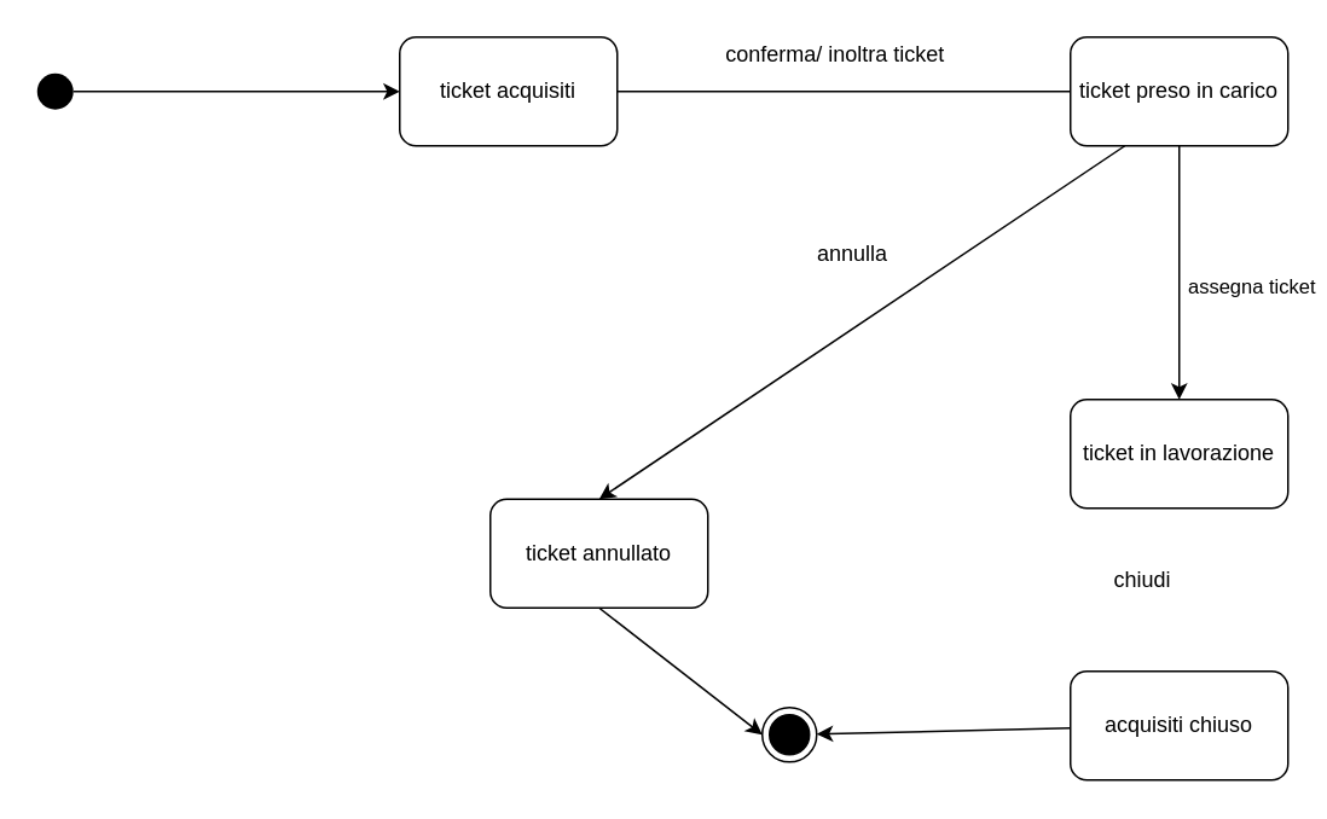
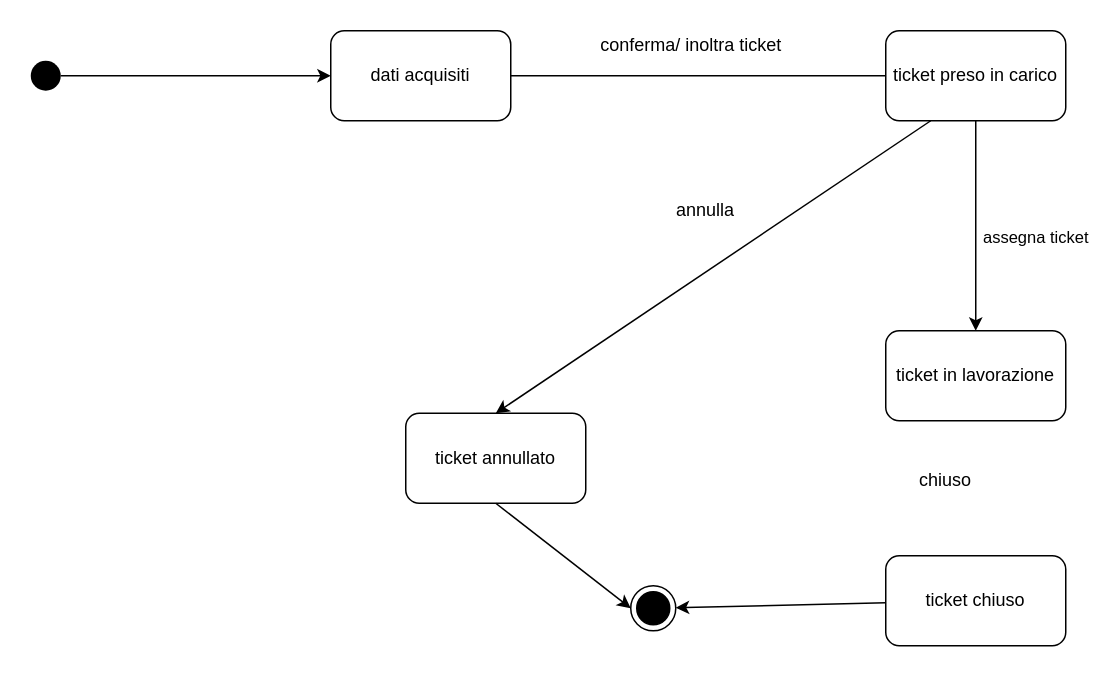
  <mxCell id="0" />
  <mxCell id="1" parent="0" />
  <mxCell id="2" value="ticket preso in carico" style="rounded=1;whiteSpace=wrap;html=1;" parent="1" vertex="1"><mxGeometry x="590" y="20" width="120" height="60" as="geometry" /></mxCell>
  <mxCell id="3" value="" style="endArrow=none;html=1;entryX=0;entryY=0.5;entryDx=0;entryDy=0;exitX=1;exitY=0.5;exitDx=0;exitDy=0;" parent="1" source="9" target="2" edge="1"><mxGeometry width="50" height="50" relative="1" as="geometry"><mxPoint x="50" y="-10" as="sourcePoint" /><mxPoint x="580" y="270" as="targetPoint" /></mxGeometry></mxCell>
  <mxCell id="4" value="conferma/ inoltra ticket" style="text;html=1;align=center;verticalAlign=middle;resizable=0;points=[];autosize=1;" parent="1" vertex="1"><mxGeometry x="390" y="20" width="140" height="20" as="geometry" /></mxCell>
  <mxCell id="5" value="assegna ticket" style="endArrow=classic;html=1;exitX=0.5;exitY=1;exitDx=0;exitDy=0;" parent="1" source="2" target="6" edge="1"><mxGeometry x="0.111" y="40" width="50" height="50" relative="1" as="geometry"><mxPoint x="570" y="310" as="sourcePoint" /><mxPoint x="420" y="120" as="targetPoint" /><mxPoint as="offset" /></mxGeometry></mxCell>
  <mxCell id="6" value="ticket in lavorazione" style="rounded=1;whiteSpace=wrap;html=1;" parent="1" vertex="1"><mxGeometry x="590" y="220" width="120" height="60" as="geometry" /></mxCell>
  <mxCell id="7" value="" style="edgeStyle=orthogonalEdgeStyle;rounded=0;orthogonalLoop=1;jettySize=auto;html=1;" parent="1" source="8" target="9" edge="1"><mxGeometry relative="1" as="geometry" /></mxCell>
  <mxCell id="8" value="" style="ellipse;fillColor=#000000;strokeColor=none;" parent="1" vertex="1"><mxGeometry x="20" y="40" width="20" height="20" as="geometry" /></mxCell>
- <mxCell id="9" value="ticket acquisiti" style="rounded=1;whiteSpace=wrap;html=1;" parent="1" vertex="1"><mxGeometry x="220" y="20" width="120" height="60" as="geometry" /></mxCell>
- <mxCell id="10" value="chiudi" style="text;html=1;strokeColor=none;fillColor=none;align=center;verticalAlign=middle;whiteSpace=wrap;rounded=0;" vertex="1" parent="1"><mxGeometry x="610" y="310" width="40" height="20" as="geometry" /></mxCell>
- <mxCell id="11" value="acquisiti chiuso" style="rounded=1;whiteSpace=wrap;html=1;" vertex="1" parent="1"><mxGeometry x="590" y="370" width="120" height="60" as="geometry" /></mxCell>
+ <mxCell id="9" value="dati acquisiti" style="rounded=1;whiteSpace=wrap;html=1;" parent="1" vertex="1"><mxGeometry x="220" y="20" width="120" height="60" as="geometry" /></mxCell>
+ <mxCell id="10" value="chiuso" style="text;html=1;strokeColor=none;fillColor=none;align=center;verticalAlign=middle;whiteSpace=wrap;rounded=0;" vertex="1" parent="1"><mxGeometry x="610" y="310" width="40" height="20" as="geometry" /></mxCell>
+ <mxCell id="11" value="ticket chiuso" style="rounded=1;whiteSpace=wrap;html=1;" vertex="1" parent="1"><mxGeometry x="590" y="370" width="120" height="60" as="geometry" /></mxCell>
  <mxCell id="12" value="" style="endArrow=classic;html=1;exitX=0.25;exitY=1;exitDx=0;exitDy=0;entryX=0.5;entryY=0;entryDx=0;entryDy=0;" edge="1" parent="1" source="2" target="13"><mxGeometry width="50" height="50" relative="1" as="geometry"><mxPoint x="520" y="330" as="sourcePoint" /><mxPoint x="360" y="220" as="targetPoint" /></mxGeometry></mxCell>
  <mxCell id="13" value="ticket annullato" style="rounded=1;whiteSpace=wrap;html=1;" vertex="1" parent="1"><mxGeometry x="270" y="275" width="120" height="60" as="geometry" /></mxCell>
  <mxCell id="14" value="annulla" style="text;html=1;strokeColor=none;fillColor=none;align=center;verticalAlign=middle;whiteSpace=wrap;rounded=0;" vertex="1" parent="1"><mxGeometry x="450" y="130" width="40" height="20" as="geometry" /></mxCell>
  <mxCell id="15" value="" style="endArrow=classic;html=1;exitX=0.5;exitY=1;exitDx=0;exitDy=0;entryX=0;entryY=0.5;entryDx=0;entryDy=0;" edge="1" parent="1" source="13" target="17"><mxGeometry width="50" height="50" relative="1" as="geometry"><mxPoint x="520" y="330" as="sourcePoint" /><mxPoint x="330" y="520" as="targetPoint" /></mxGeometry></mxCell>
  <mxCell id="16" value="" style="endArrow=classic;html=1;" edge="1" parent="1" source="11" target="17"><mxGeometry width="50" height="50" relative="1" as="geometry"><mxPoint x="520" y="330" as="sourcePoint" /><mxPoint x="360" y="530" as="targetPoint" /></mxGeometry></mxCell>
  <mxCell id="17" value="" style="ellipse;html=1;shape=endState;fillColor=#000000;strokeColor=#000000;" vertex="1" parent="1"><mxGeometry x="420" y="390" width="30" height="30" as="geometry" /></mxCell>
